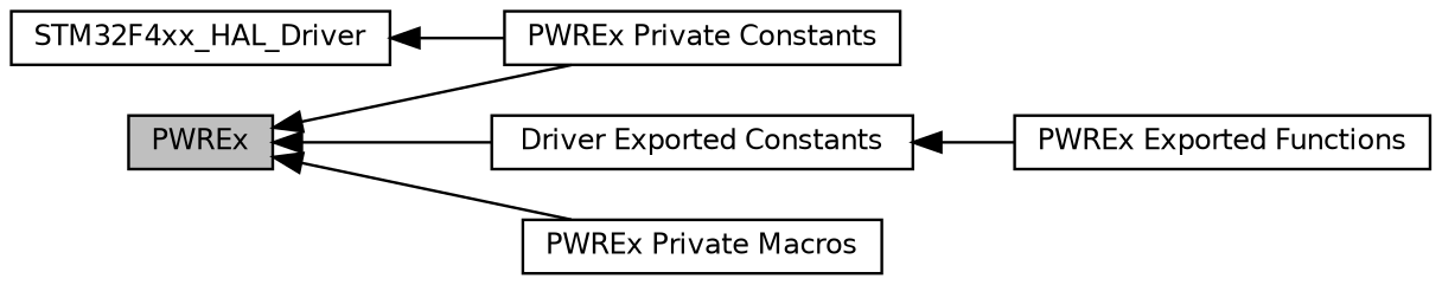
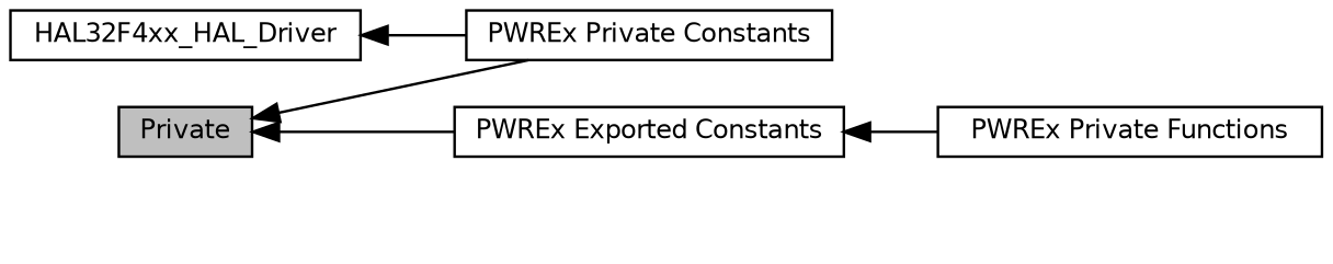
  digraph {
    rankdir=LR
    node [color=black fillcolor=white fontname=Helvetica fontsize=10 shape=box style=filled]
    edge [dir=back fontname=Helvetica fontsize=10 labelfontname=Helvetica labelfontsize=10 shape=plaintext style=solid]
-   n1 [height=0.2 label="PWREx Exported Functions" width=0.4]
-   n2 [fillcolor=grey75 fontcolor=black height=0.2 label=PWREx width=0.4]
+   n1 [height=0.2 label="PWREx Private Functions" width=0.4]
+   n2 [fillcolor=grey75 fontcolor=black height=0.2 label=Private width=0.4]
    n3 [height=0.2 label="PWREx Private Constants" width=0.4]
-   n4 [height=0.2 label="Driver Exported Constants" width=0.4]
-   n5 [height=0.2 label="PWREx Private Macros" width=0.4]
-   n6 [height=0.2 label=STM32F4xx_HAL_Driver width=0.4]
+   n4 [height=0.2 label="PWREx Exported Constants" width=0.4]
+   n6 [height=0.2 label=HAL32F4xx_HAL_Driver width=0.4]
    n2 -> n3
    n2 -> n4
-   n2 -> n5
    n4 -> n1
    n6 -> n3
  }
